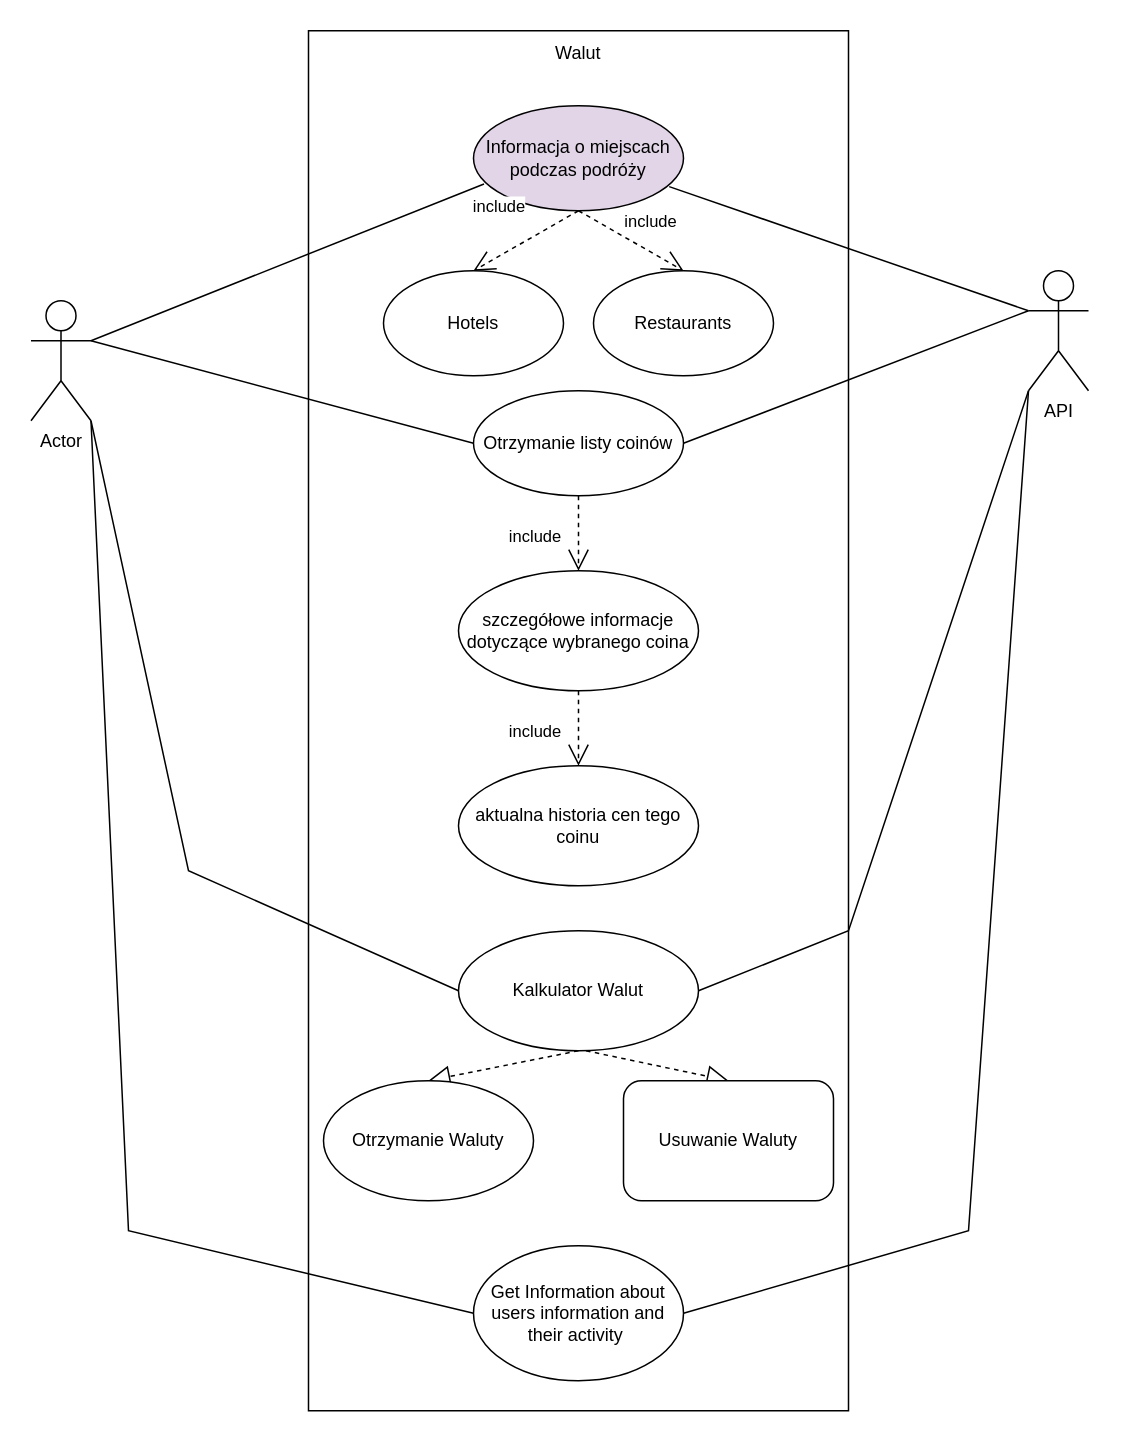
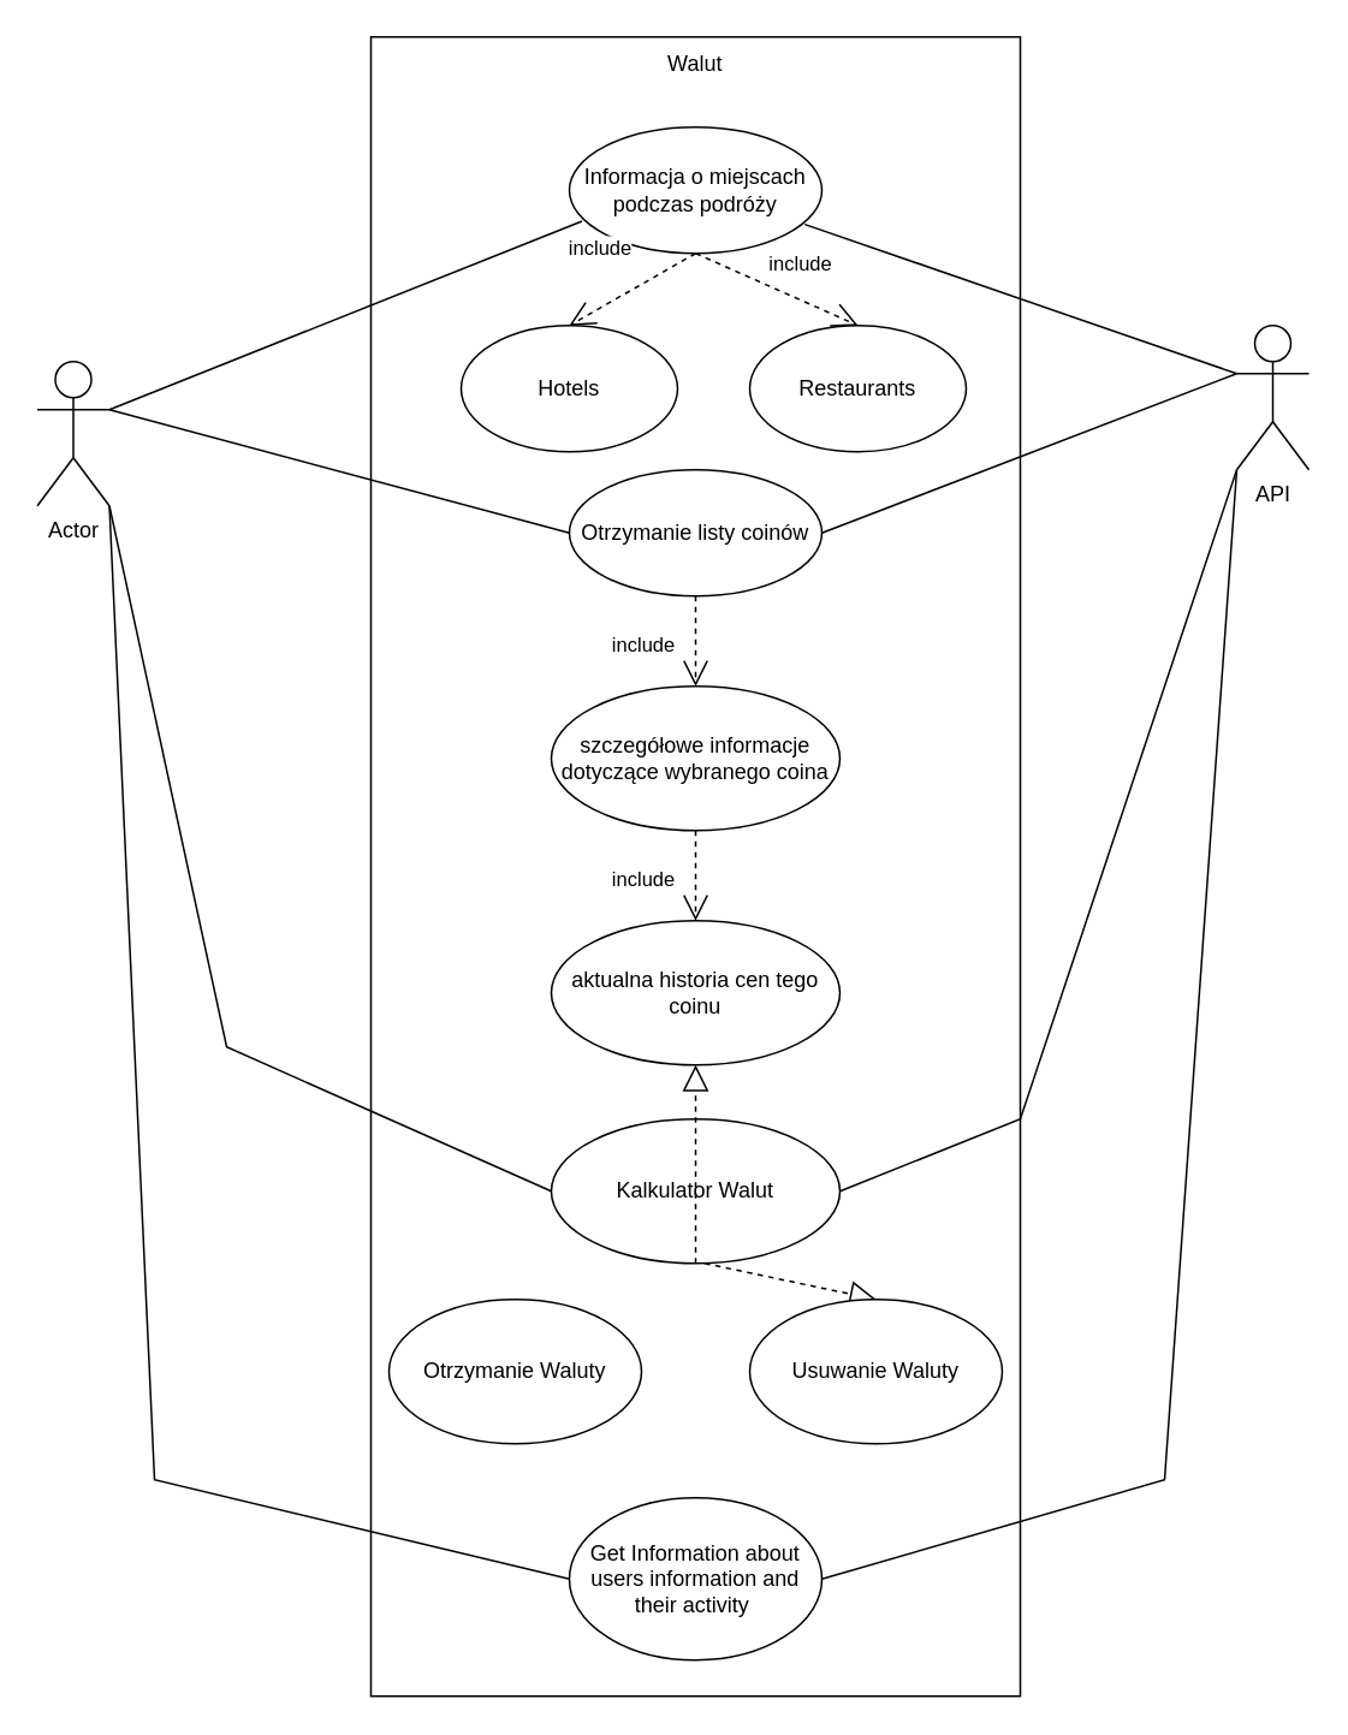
  <mxCell id="0" />
  <mxCell id="1" parent="0" />
  <mxCell id="2" value="Actor" style="shape=umlActor;verticalLabelPosition=bottom;verticalAlign=top;html=1;outlineConnect=0;" vertex="1" parent="1"><mxGeometry x="20" y="200" width="40" height="80" as="geometry" /></mxCell>
  <mxCell id="3" value="API" style="shape=umlActor;verticalLabelPosition=bottom;verticalAlign=top;html=1;outlineConnect=0;" vertex="1" parent="1"><mxGeometry x="685" y="180" width="40" height="80" as="geometry" /></mxCell>
  <mxCell id="4" value="" style="rounded=0;whiteSpace=wrap;html=1;" vertex="1" parent="1"><mxGeometry x="205" y="20" width="360" height="920" as="geometry" /></mxCell>
  <mxCell id="5" value="Walut" style="text;html=1;strokeColor=none;fillColor=none;align=center;verticalAlign=middle;whiteSpace=wrap;rounded=0;" vertex="1" parent="1"><mxGeometry x="355" y="20" width="60" height="30" as="geometry" /></mxCell>
  <mxCell id="6" value="" style="endArrow=none;html=1;rounded=0;exitX=1;exitY=0.333;exitDx=0;exitDy=0;exitPerimeter=0;entryX=0.05;entryY=0.745;entryDx=0;entryDy=0;entryPerimeter=0;" edge="1" parent="1" source="2" target="7"><mxGeometry width="50" height="50" relative="1" as="geometry"><mxPoint x="45" y="210" as="sourcePoint" /><mxPoint x="295" y="130" as="targetPoint" /></mxGeometry></mxCell>
- <mxCell id="7" value="Informacja o miejscach podczas podróży" style="ellipse;whiteSpace=wrap;html=1;fillColor=#e1d5e7;" vertex="1" parent="1"><mxGeometry x="315" y="70" width="140" height="70" as="geometry" /></mxCell>
+ <mxCell id="7" value="Informacja o miejscach podczas podróży" style="ellipse;whiteSpace=wrap;html=1;" vertex="1" parent="1"><mxGeometry x="315" y="70" width="140" height="70" as="geometry" /></mxCell>
  <mxCell id="8" value="include" style="endArrow=open;endSize=12;dashed=1;html=1;rounded=0;exitX=0.5;exitY=1;exitDx=0;exitDy=0;entryX=0.5;entryY=0;entryDx=0;entryDy=0;" edge="1" parent="1" source="7" target="9"><mxGeometry x="0.099" y="-29" width="160" relative="1" as="geometry"><mxPoint x="235" y="230" as="sourcePoint" /><mxPoint x="295" y="270" as="targetPoint" /><Array as="points" /><mxPoint as="offset" /></mxGeometry></mxCell>
  <mxCell id="9" value="Hotels" style="ellipse;whiteSpace=wrap;html=1;" vertex="1" parent="1"><mxGeometry x="255" y="180" width="120" height="70" as="geometry" /></mxCell>
  <mxCell id="10" value="include" style="endArrow=open;endSize=12;dashed=1;html=1;rounded=0;exitX=0.5;exitY=1;exitDx=0;exitDy=0;entryX=0.5;entryY=0;entryDx=0;entryDy=0;" edge="1" parent="1" source="7" target="11"><mxGeometry x="0.112" y="18" width="160" relative="1" as="geometry"><mxPoint x="505.081" y="129.536" as="sourcePoint" /><mxPoint x="485" y="270" as="targetPoint" /><Array as="points" /><mxPoint as="offset" /></mxGeometry></mxCell>
- <mxCell id="11" value="Restaurants" style="ellipse;whiteSpace=wrap;html=1;" vertex="1" parent="1"><mxGeometry x="395" y="180" width="120" height="70" as="geometry" /></mxCell>
+ <mxCell id="11" value="Restaurants" style="ellipse;whiteSpace=wrap;html=1;" vertex="1" parent="1"><mxGeometry x="415" y="180" width="120" height="70" as="geometry" /></mxCell>
  <mxCell id="12" value="" style="endArrow=none;html=1;rounded=0;exitX=1;exitY=0.333;exitDx=0;exitDy=0;exitPerimeter=0;entryX=0.932;entryY=0.77;entryDx=0;entryDy=0;entryPerimeter=0;" edge="1" parent="1" target="7"><mxGeometry width="50" height="50" relative="1" as="geometry"><mxPoint x="685" y="206.667" as="sourcePoint" /><mxPoint x="935" y="130" as="targetPoint" /></mxGeometry></mxCell>
  <mxCell id="13" value="" style="endArrow=none;html=1;rounded=0;exitX=1;exitY=0.333;exitDx=0;exitDy=0;exitPerimeter=0;entryX=0;entryY=0.5;entryDx=0;entryDy=0;" edge="1" parent="1" source="2" target="14"><mxGeometry width="50" height="50" relative="1" as="geometry"><mxPoint x="45" y="216.667" as="sourcePoint" /><mxPoint x="325" y="420" as="targetPoint" /></mxGeometry></mxCell>
  <mxCell id="14" value="Otrzymanie listy coinów" style="ellipse;whiteSpace=wrap;html=1;" vertex="1" parent="1"><mxGeometry x="315" y="260" width="140" height="70" as="geometry" /></mxCell>
  <mxCell id="15" value="" style="endArrow=none;html=1;rounded=0;exitX=0;exitY=0.333;exitDx=0;exitDy=0;exitPerimeter=0;entryX=1;entryY=0.5;entryDx=0;entryDy=0;" edge="1" parent="1" source="3" target="14"><mxGeometry width="50" height="50" relative="1" as="geometry"><mxPoint x="804.52" y="512.767" as="sourcePoint" /><mxPoint x="565" y="430" as="targetPoint" /></mxGeometry></mxCell>
  <mxCell id="16" value="include" style="endArrow=open;endSize=12;dashed=1;html=1;rounded=0;exitX=0.5;exitY=1;exitDx=0;exitDy=0;" edge="1" parent="1"><mxGeometry x="0.099" y="-29" width="160" relative="1" as="geometry"><mxPoint x="385" y="330" as="sourcePoint" /><mxPoint x="385" y="380" as="targetPoint" /><Array as="points" /><mxPoint as="offset" /></mxGeometry></mxCell>
  <mxCell id="17" value="szczegółowe informacje dotyczące wybranego coina" style="ellipse;whiteSpace=wrap;html=1;" vertex="1" parent="1"><mxGeometry x="305" y="380" width="160" height="80" as="geometry" /></mxCell>
  <mxCell id="18" value="include" style="endArrow=open;endSize=12;dashed=1;html=1;rounded=0;exitX=0.5;exitY=1;exitDx=0;exitDy=0;" edge="1" parent="1"><mxGeometry x="0.099" y="-29" width="160" relative="1" as="geometry"><mxPoint x="385" y="460" as="sourcePoint" /><mxPoint x="385" y="510" as="targetPoint" /><Array as="points" /><mxPoint as="offset" /></mxGeometry></mxCell>
  <mxCell id="19" value="aktualna historia cen tego coinu" style="ellipse;whiteSpace=wrap;html=1;" vertex="1" parent="1"><mxGeometry x="305" y="510" width="160" height="80" as="geometry" /></mxCell>
  <mxCell id="20" value="" style="endArrow=none;html=1;rounded=0;exitX=1;exitY=1;exitDx=0;exitDy=0;exitPerimeter=0;entryX=0;entryY=0.5;entryDx=0;entryDy=0;" edge="1" parent="1" source="2" target="22"><mxGeometry width="50" height="50" relative="1" as="geometry"><mxPoint x="95" y="240" as="sourcePoint" /><mxPoint x="385" y="660" as="targetPoint" /><Array as="points"><mxPoint x="125" y="580" /></Array></mxGeometry></mxCell>
  <mxCell id="21" value="" style="endArrow=none;html=1;rounded=0;exitX=0;exitY=1;exitDx=0;exitDy=0;exitPerimeter=0;entryX=1;entryY=0.5;entryDx=0;entryDy=0;" edge="1" parent="1" source="3" target="22"><mxGeometry width="50" height="50" relative="1" as="geometry"><mxPoint x="55" y="270" as="sourcePoint" /><mxPoint x="385" y="620" as="targetPoint" /><Array as="points"><mxPoint x="565" y="620" /></Array></mxGeometry></mxCell>
  <mxCell id="22" value="Kalkulator Walut" style="ellipse;whiteSpace=wrap;html=1;" vertex="1" parent="1"><mxGeometry x="305" y="620" width="160" height="80" as="geometry" /></mxCell>
- <mxCell id="23" value="" style="endArrow=block;dashed=1;endFill=0;endSize=12;html=1;rounded=0;fontSize=12;exitX=0.5;exitY=1;exitDx=0;exitDy=0;entryX=0.5;entryY=0;entryDx=0;entryDy=0;" edge="1" parent="1" source="22" target="25"><mxGeometry width="160" relative="1" as="geometry"><mxPoint x="255" y="750" as="sourcePoint" /><mxPoint x="285" y="720" as="targetPoint" /></mxGeometry></mxCell>
+ <mxCell id="23" value="" style="endArrow=block;dashed=1;endFill=0;endSize=12;html=1;rounded=0;fontSize=12;exitX=0.5;exitY=1;exitDx=0;exitDy=0;" edge="1" parent="1" source="22" target="19"><mxGeometry width="160" relative="1" as="geometry"><mxPoint x="255" y="750" as="sourcePoint" /><mxPoint x="285" y="720" as="targetPoint" /></mxGeometry></mxCell>
  <mxCell id="24" value="" style="endArrow=block;dashed=1;endFill=0;endSize=12;html=1;rounded=0;fontSize=12;entryX=0.5;entryY=0;entryDx=0;entryDy=0;" edge="1" parent="1" target="26"><mxGeometry width="160" relative="1" as="geometry"><mxPoint x="390" y="700" as="sourcePoint" /><mxPoint x="490" y="760" as="targetPoint" /></mxGeometry></mxCell>
  <mxCell id="25" value="Otrzymanie Waluty" style="ellipse;whiteSpace=wrap;html=1;fontSize=12;" vertex="1" parent="1"><mxGeometry x="215" y="720" width="140" height="80" as="geometry" /></mxCell>
- <mxCell id="26" value="Usuwanie Waluty" style="whiteSpace=wrap;html=1;fontSize=12;rounded=1;" vertex="1" parent="1"><mxGeometry x="415" y="720" width="140" height="80" as="geometry" /></mxCell>
+ <mxCell id="26" value="Usuwanie Waluty" style="ellipse;whiteSpace=wrap;html=1;fontSize=12;" vertex="1" parent="1"><mxGeometry x="415" y="720" width="140" height="80" as="geometry" /></mxCell>
  <mxCell id="27" value="Get Information about users information and their activity&amp;nbsp;" style="ellipse;whiteSpace=wrap;html=1;fontSize=12;" vertex="1" parent="1"><mxGeometry x="315" y="830" width="140" height="90" as="geometry" /></mxCell>
  <mxCell id="28" value="" style="endArrow=none;html=1;rounded=0;exitX=1;exitY=1;exitDx=0;exitDy=0;exitPerimeter=0;entryX=0;entryY=0.5;entryDx=0;entryDy=0;" edge="1" parent="1" source="2" target="27"><mxGeometry width="50" height="50" relative="1" as="geometry"><mxPoint x="25" y="260" as="sourcePoint" /><mxPoint x="285" y="660" as="targetPoint" /><Array as="points"><mxPoint x="85" y="820" /></Array></mxGeometry></mxCell>
  <mxCell id="29" value="" style="endArrow=none;html=1;rounded=0;exitX=0;exitY=1;exitDx=0;exitDy=0;exitPerimeter=0;entryX=1;entryY=0.5;entryDx=0;entryDy=0;" edge="1" parent="1" source="3" target="27"><mxGeometry width="50" height="50" relative="1" as="geometry"><mxPoint x="185" y="260" as="sourcePoint" /><mxPoint x="455" y="885" as="targetPoint" /><Array as="points"><mxPoint x="645" y="820" /></Array></mxGeometry></mxCell>
